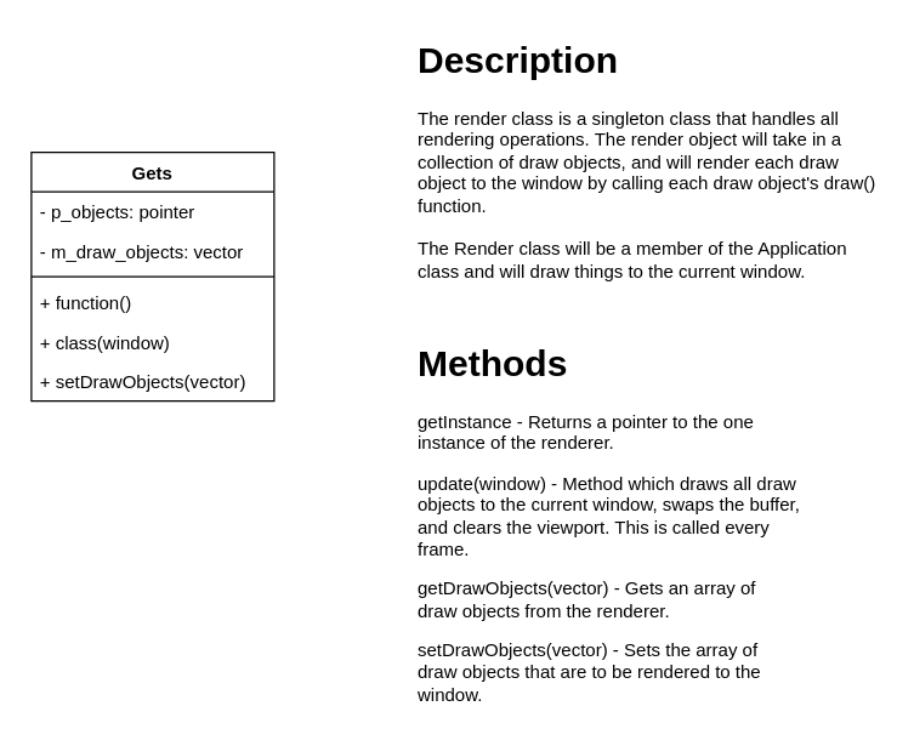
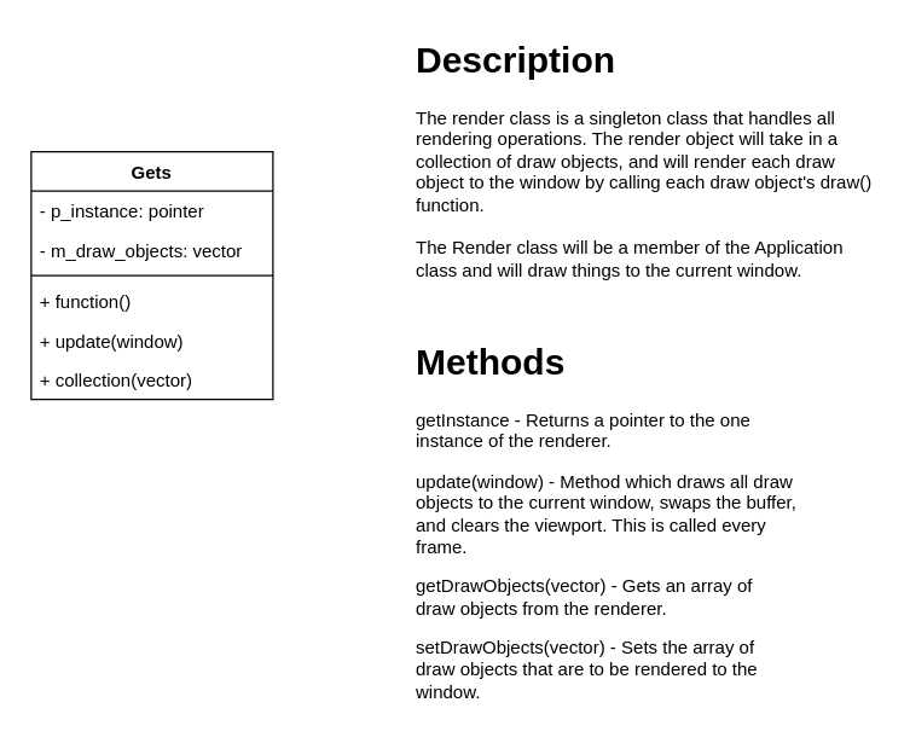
  <mxCell id="0" />
  <mxCell id="1" parent="0" />
  <mxCell id="2" value="&lt;h1&gt;Description&lt;/h1&gt;&lt;div&gt;The render class is a singleton class that handles all rendering operations. The render object will take in a collection of draw objects, and will render each draw object to the window by calling each draw object's draw() function.&lt;/div&gt;&lt;div&gt;&lt;br&gt;&lt;/div&gt;&lt;div&gt;The Render class will be a member of the Application class and will draw things to the current window.&lt;/div&gt;" style="text;html=1;strokeColor=none;fillColor=none;spacing=5;spacingTop=-20;whiteSpace=wrap;overflow=hidden;rounded=0;" parent="1" vertex="1"><mxGeometry x="270" y="20" width="310" height="210" as="geometry" /></mxCell>
  <mxCell id="3" value="Gets" style="swimlane;fontStyle=1;align=center;verticalAlign=top;childLayout=stackLayout;horizontal=1;startSize=26;horizontalStack=0;resizeParent=1;resizeParentMax=0;resizeLast=0;collapsible=1;marginBottom=0;" parent="1" vertex="1"><mxGeometry x="20" y="100" width="160" height="164" as="geometry" /></mxCell>
- <mxCell id="4" value="- p_objects: pointer" style="text;strokeColor=none;fillColor=none;align=left;verticalAlign=top;spacingLeft=4;spacingRight=4;overflow=hidden;rotatable=0;points=[[0,0.5],[1,0.5]];portConstraint=eastwest;" vertex="1" parent="3"><mxGeometry y="26" width="160" height="26" as="geometry" /></mxCell>
+ <mxCell id="4" value="- p_instance: pointer" style="text;strokeColor=none;fillColor=none;align=left;verticalAlign=top;spacingLeft=4;spacingRight=4;overflow=hidden;rotatable=0;points=[[0,0.5],[1,0.5]];portConstraint=eastwest;" vertex="1" parent="3"><mxGeometry y="26" width="160" height="26" as="geometry" /></mxCell>
  <mxCell id="5" value="- m_draw_objects: vector" style="text;strokeColor=none;fillColor=none;align=left;verticalAlign=top;spacingLeft=4;spacingRight=4;overflow=hidden;rotatable=0;points=[[0,0.5],[1,0.5]];portConstraint=eastwest;" parent="3" vertex="1"><mxGeometry y="52" width="160" height="26" as="geometry" /></mxCell>
  <mxCell id="6" value="" style="line;strokeWidth=1;fillColor=none;align=left;verticalAlign=middle;spacingTop=-1;spacingLeft=3;spacingRight=3;rotatable=0;labelPosition=right;points=[];portConstraint=eastwest;" parent="3" vertex="1"><mxGeometry y="78" width="160" height="8" as="geometry" /></mxCell>
  <mxCell id="7" value="+ function()" style="text;strokeColor=none;fillColor=none;align=left;verticalAlign=top;spacingLeft=4;spacingRight=4;overflow=hidden;rotatable=0;points=[[0,0.5],[1,0.5]];portConstraint=eastwest;" vertex="1" parent="3"><mxGeometry y="86" width="160" height="26" as="geometry" /></mxCell>
- <mxCell id="8" value="+ class(window)" style="text;strokeColor=none;fillColor=none;align=left;verticalAlign=top;spacingLeft=4;spacingRight=4;overflow=hidden;rotatable=0;points=[[0,0.5],[1,0.5]];portConstraint=eastwest;" parent="3" vertex="1"><mxGeometry y="112" width="160" height="26" as="geometry" /></mxCell>
- <mxCell id="9" value="+ setDrawObjects(vector)" style="text;strokeColor=none;fillColor=none;align=left;verticalAlign=top;spacingLeft=4;spacingRight=4;overflow=hidden;rotatable=0;points=[[0,0.5],[1,0.5]];portConstraint=eastwest;" parent="3" vertex="1"><mxGeometry y="138" width="160" height="26" as="geometry" /></mxCell>
+ <mxCell id="8" value="+ update(window)" style="text;strokeColor=none;fillColor=none;align=left;verticalAlign=top;spacingLeft=4;spacingRight=4;overflow=hidden;rotatable=0;points=[[0,0.5],[1,0.5]];portConstraint=eastwest;" parent="3" vertex="1"><mxGeometry y="112" width="160" height="26" as="geometry" /></mxCell>
+ <mxCell id="9" value="+ collection(vector)" style="text;strokeColor=none;fillColor=none;align=left;verticalAlign=top;spacingLeft=4;spacingRight=4;overflow=hidden;rotatable=0;points=[[0,0.5],[1,0.5]];portConstraint=eastwest;" parent="3" vertex="1"><mxGeometry y="138" width="160" height="26" as="geometry" /></mxCell>
  <mxCell id="10" value="&lt;h1&gt;Methods&lt;/h1&gt;&lt;p&gt;getInstance - Returns a pointer to the one instance of the renderer.&lt;/p&gt;&lt;p&gt;update(window) - Method which draws all draw objects to the current window, swaps the buffer, and clears the viewport. This is called every frame.&lt;/p&gt;&lt;p&gt;getDrawObjects(vector) - Gets an array of draw objects from the renderer.&lt;/p&gt;&lt;p&gt;setDrawObjects(vector) - Sets the array of draw objects that are to be rendered to the window.&lt;/p&gt;" style="text;html=1;strokeColor=none;fillColor=none;spacing=5;spacingTop=-20;whiteSpace=wrap;overflow=hidden;rounded=0;" parent="1" vertex="1"><mxGeometry x="270" y="220" width="260" height="250" as="geometry" /></mxCell>
